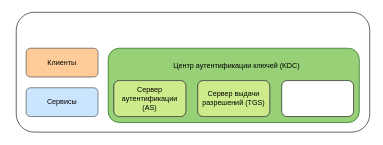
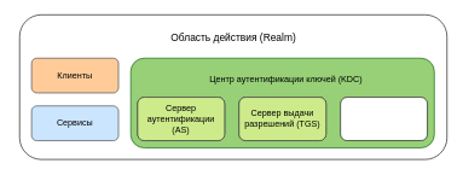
  <mxCell id="0" />
  <mxCell id="1" parent="0" />
  <mxCell id="2" value="" style="rounded=1;whiteSpace=wrap;html=1;labelBackgroundColor=none;fontFamily=Helvetica;fontSize=14;fontColor=#000000;" parent="1" vertex="1"><mxGeometry x="26" y="20" width="590" height="200" as="geometry" /></mxCell>
  <mxCell id="3" value="" style="rounded=1;whiteSpace=wrap;html=1;labelBackgroundColor=none;fontFamily=Helvetica;fillColor=#cce5ff;strokeColor=#36393d;" parent="1" vertex="1"><mxGeometry x="42.5" y="146" width="120" height="48" as="geometry" /></mxCell>
  <mxCell id="4" value="" style="rounded=1;whiteSpace=wrap;html=1;labelBackgroundColor=none;fontFamily=Helvetica;fillColor=#ffcc99;strokeColor=#36393d;" parent="1" vertex="1"><mxGeometry x="42.5" y="80" width="120" height="48" as="geometry" /></mxCell>
  <mxCell id="5" value="" style="rounded=1;whiteSpace=wrap;html=1;labelBackgroundColor=none;fontFamily=Helvetica;fillColor=#97D077;strokeColor=#005700;fontColor=#ffffff;" parent="1" vertex="1"><mxGeometry x="179.43" y="80" width="419.14" height="124" as="geometry" /></mxCell>
  <mxCell id="6" value="" style="rounded=1;whiteSpace=wrap;html=1;labelBackgroundColor=none;fontFamily=Helvetica;fontColor=#000000;" parent="1" vertex="1"><mxGeometry x="469" y="134" width="120" height="60" as="geometry" /></mxCell>
  <mxCell id="7" value="" style="rounded=1;whiteSpace=wrap;html=1;labelBackgroundColor=none;fontFamily=Helvetica;fontColor=#000000;" parent="1" vertex="1"><mxGeometry x="329" y="134" width="120" height="60" as="geometry" /></mxCell>
  <mxCell id="8" value="" style="rounded=1;whiteSpace=wrap;html=1;labelBackgroundColor=none;fontFamily=Helvetica;fontColor=#000000;" parent="1" vertex="1"><mxGeometry x="189" y="134" width="120" height="60" as="geometry" /></mxCell>
  <mxCell id="9" value="Клиенты" style="text;html=1;strokeColor=none;fillColor=none;align=center;verticalAlign=middle;whiteSpace=wrap;rounded=0;" parent="1" vertex="1"><mxGeometry x="20" y="89" width="165" height="30" as="geometry" /></mxCell>
  <mxCell id="10" value="Центр аутентификации ключей (KDC)" style="text;html=1;strokeColor=none;fillColor=none;align=center;verticalAlign=middle;whiteSpace=wrap;rounded=0;fontFamily=Helvetica;" parent="1" vertex="1"><mxGeometry x="239" y="83" width="310" height="51" as="geometry" /></mxCell>
+ <mxCell id="11" value="Область действия (Realm)" style="text;html=1;strokeColor=none;fillColor=none;align=center;verticalAlign=middle;whiteSpace=wrap;rounded=0;fontSize=14;" parent="1" vertex="1"><mxGeometry x="203.5" y="36" width="235" height="30" as="geometry" /></mxCell>
  <mxCell id="12" value="Сервисы" style="text;html=1;strokeColor=none;fillColor=none;align=center;verticalAlign=middle;whiteSpace=wrap;rounded=0;" parent="1" vertex="1"><mxGeometry x="20" y="155" width="165" height="30" as="geometry" /></mxCell>
  <mxCell id="13" value="Сервер аутентификации (AS)" style="text;html=1;strokeColor=#36393d;fillColor=#cdeb8b;align=center;verticalAlign=middle;whiteSpace=wrap;rounded=1;fontFamily=Helvetica;" parent="1" vertex="1"><mxGeometry x="189" y="134" width="120" height="60" as="geometry" /></mxCell>
  <mxCell id="14" value="Сервер выдачи разрешений (TGS)" style="text;html=1;strokeColor=#36393d;fillColor=#cdeb8b;align=center;verticalAlign=middle;whiteSpace=wrap;rounded=1;fontFamily=Helvetica;" parent="1" vertex="1"><mxGeometry x="329" y="134" width="120" height="60" as="geometry" /></mxCell>
